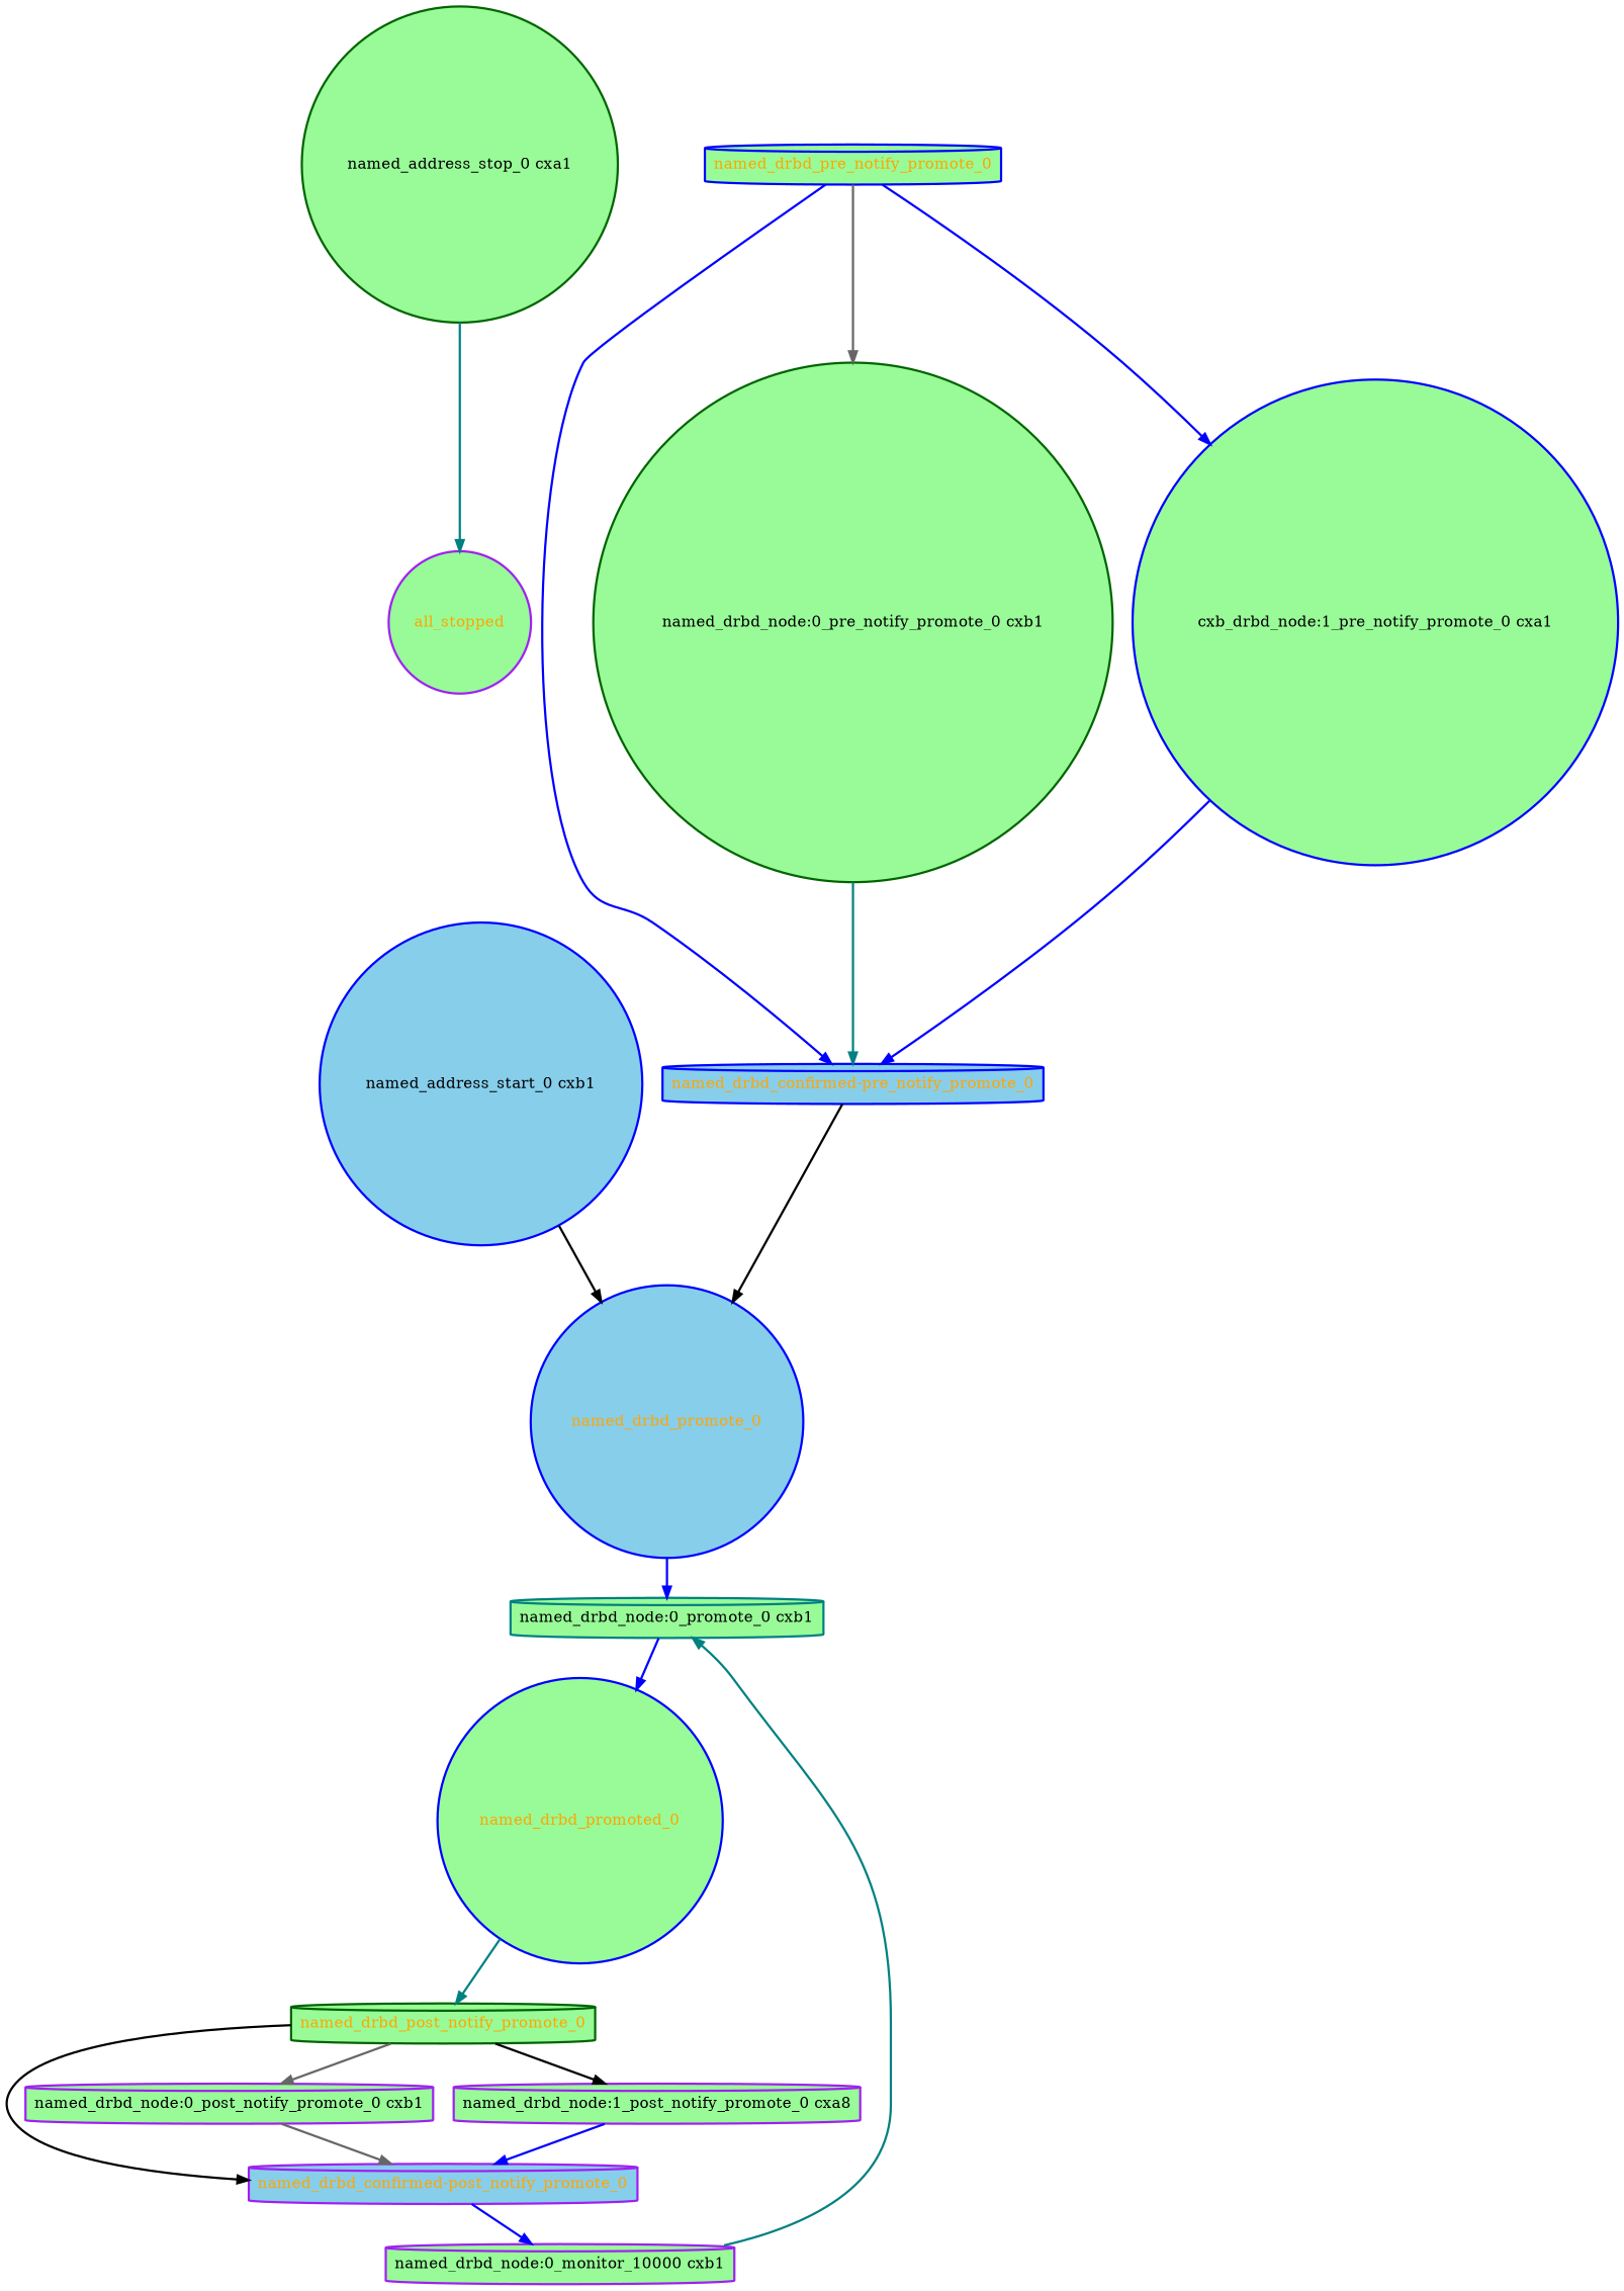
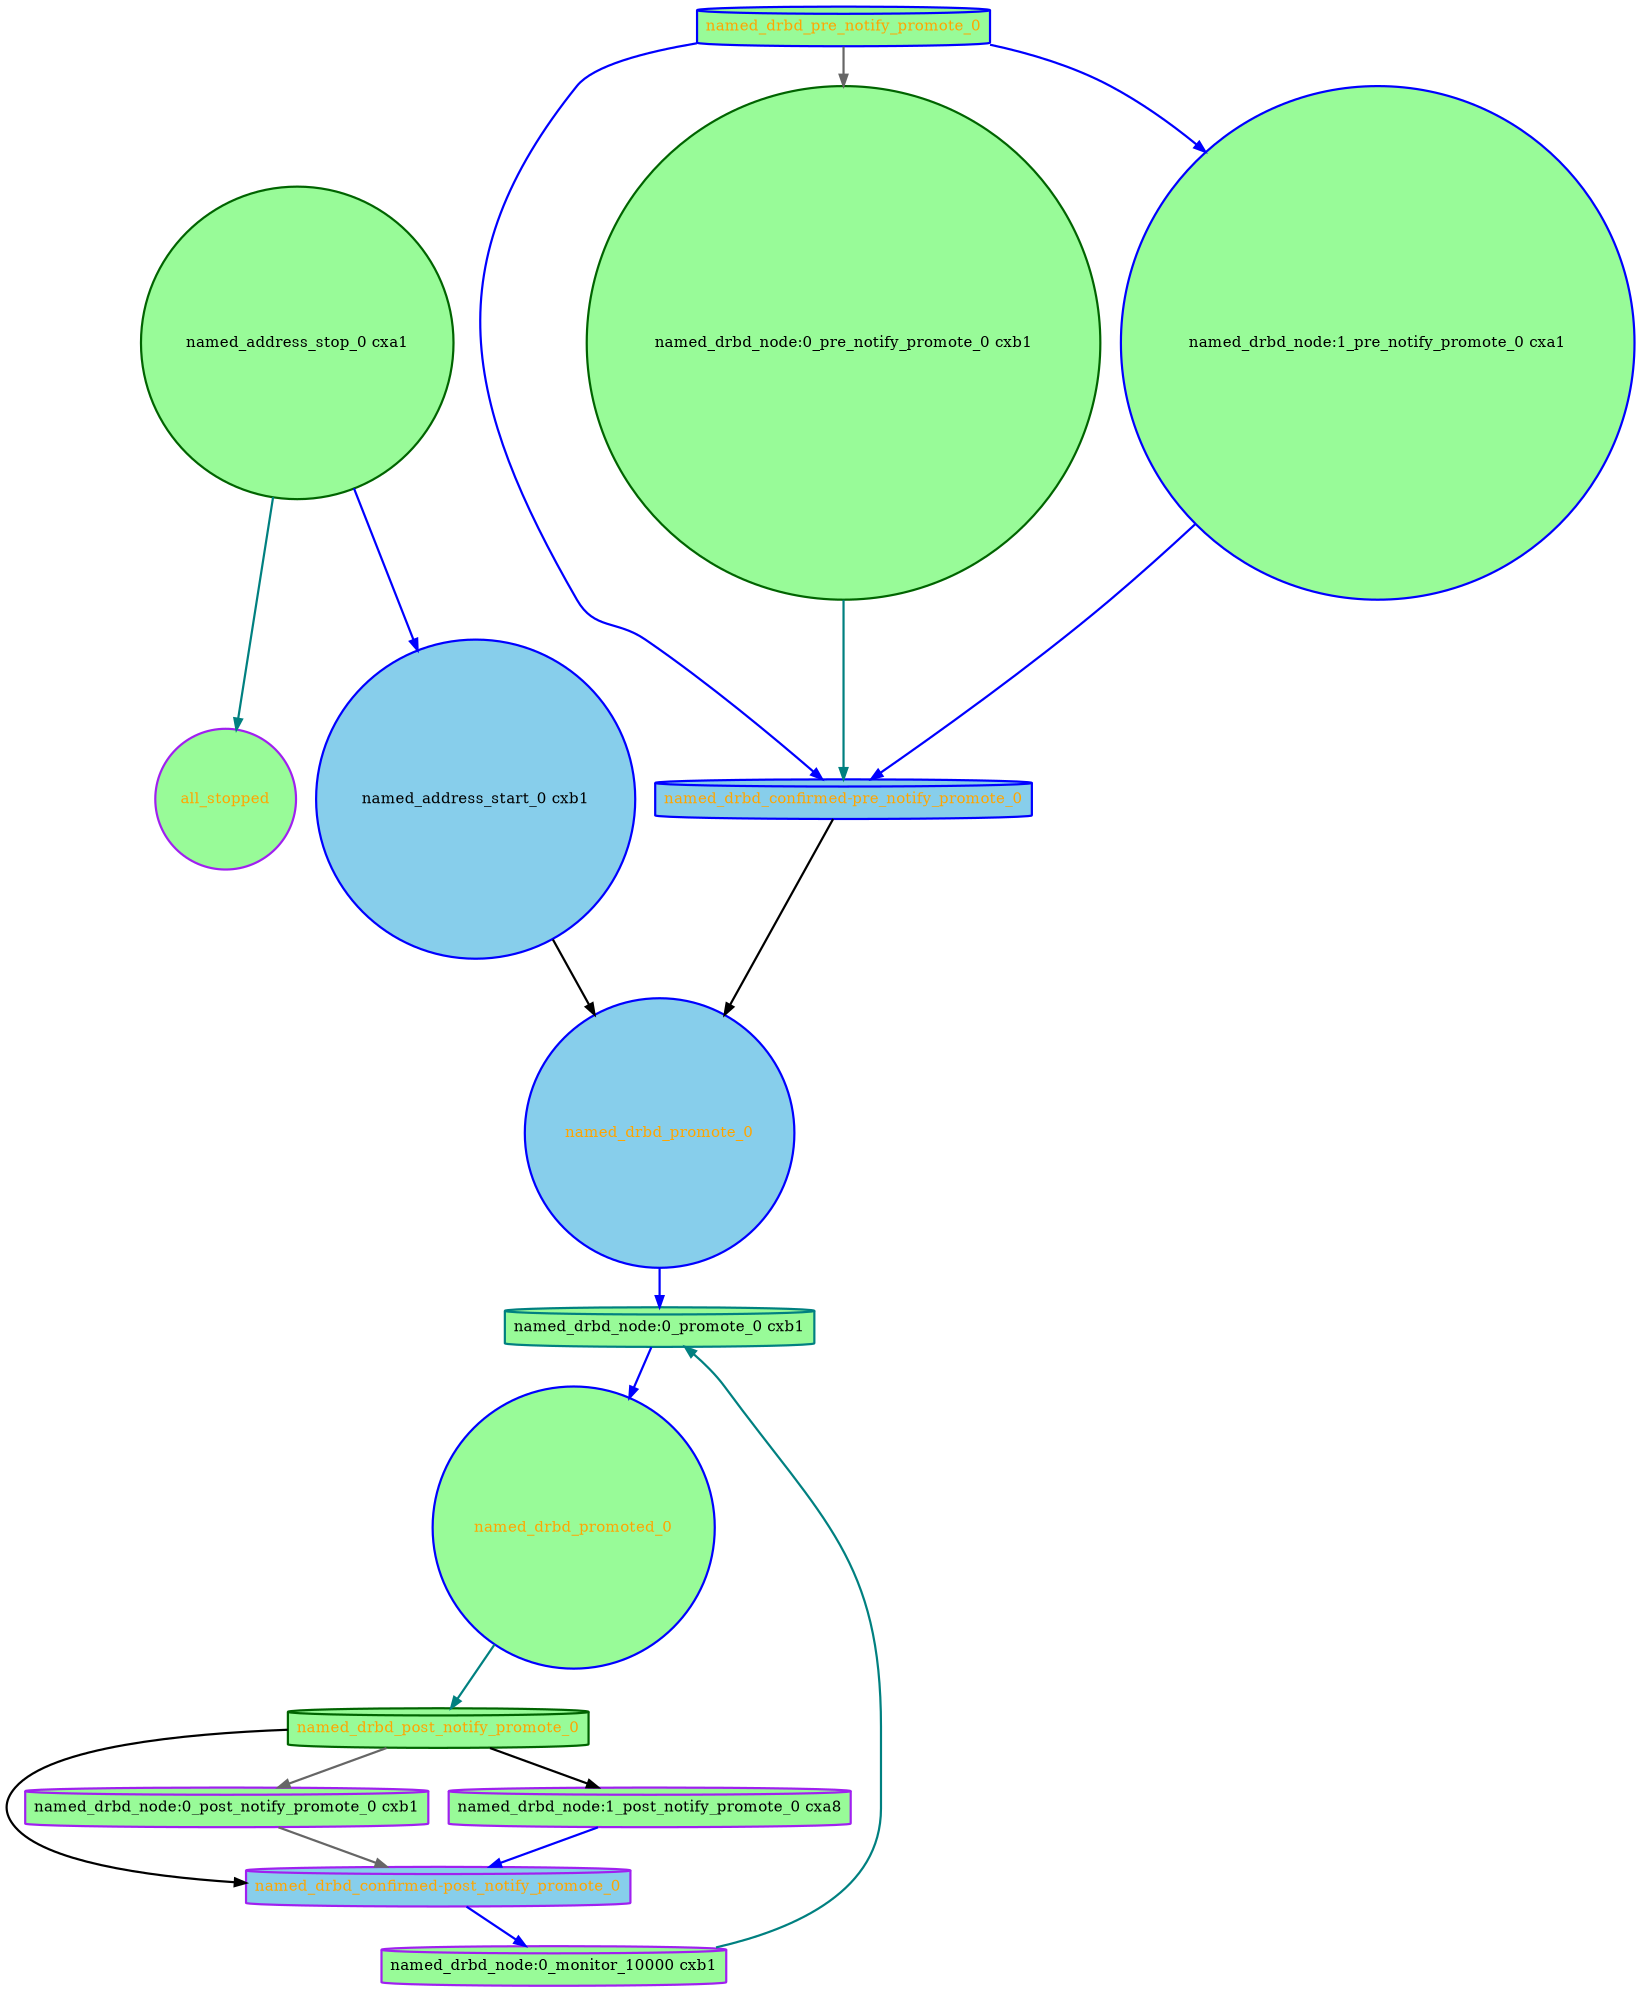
  digraph {
    node [color=blue fillcolor=palegreen fontcolor=black shape=cylinder style="bold,filled"]
    edge [color=blue style=bold]
    all_stopped [color=purple fontcolor=orange shape=circle]
    "named_address_start_0 cxb1" [fillcolor=skyblue shape=circle]
    named_drbd_promote_0 [fillcolor=skyblue fontcolor=orange shape=circle]
    "named_drbd_node:0_promote_0 cxb1" [color=teal]
    named_drbd_promoted_0 [fontcolor=orange shape=circle]
    "named_address_stop_0 cxa1" [color=darkgreen shape=circle]
    "named_drbd_confirmed-post_notify_promote_0" [color=purple fillcolor=skyblue fontcolor=orange]
    "named_drbd_node:0_monitor_10000 cxb1" [color=purple]
    "named_drbd_confirmed-pre_notify_promote_0" [fillcolor=skyblue fontcolor=orange]
    "named_drbd_node:0_post_notify_promote_0 cxb1" [color=purple]
    "named_drbd_node:0_pre_notify_promote_0 cxb1" [color=darkgreen shape=circle]
    named_drbd_post_notify_promote_0 [color=darkgreen fontcolor=orange]
    n13 [color=purple label="named_drbd_node:1_post_notify_promote_0 cxa8"]
-   "named_drbd_node:1_pre_notify_promote_0 cxa1" [shape=circle label="cxb_drbd_node:1_pre_notify_promote_0 cxa1"]
+   "named_drbd_node:1_pre_notify_promote_0 cxa1" [shape=circle]
    named_drbd_pre_notify_promote_0 [fontcolor=orange]
    "named_address_start_0 cxb1" -> named_drbd_promote_0 [color=black]
    named_drbd_promote_0 -> "named_drbd_node:0_promote_0 cxb1"
    "named_drbd_node:0_promote_0 cxb1" -> named_drbd_promoted_0
    named_drbd_promoted_0 -> named_drbd_post_notify_promote_0 [color=teal]
    "named_address_stop_0 cxa1" -> all_stopped [color=teal]
+   "named_address_stop_0 cxa1" -> "named_address_start_0 cxb1"
    "named_drbd_confirmed-post_notify_promote_0" -> "named_drbd_node:0_monitor_10000 cxb1"
    "named_drbd_node:0_monitor_10000 cxb1" -> "named_drbd_node:0_promote_0 cxb1" [color=teal]
    "named_drbd_confirmed-pre_notify_promote_0" -> named_drbd_promote_0 [color=black]
    "named_drbd_node:0_post_notify_promote_0 cxb1" -> "named_drbd_confirmed-post_notify_promote_0" [color=gray40]
    "named_drbd_node:0_pre_notify_promote_0 cxb1" -> "named_drbd_confirmed-pre_notify_promote_0" [color=teal]
    named_drbd_post_notify_promote_0 -> "named_drbd_confirmed-post_notify_promote_0" [color=black]
    named_drbd_post_notify_promote_0 -> "named_drbd_node:0_post_notify_promote_0 cxb1" [color=gray40]
    named_drbd_post_notify_promote_0 -> n13 [color=black]
    n13 -> "named_drbd_confirmed-post_notify_promote_0"
    "named_drbd_node:1_pre_notify_promote_0 cxa1" -> "named_drbd_confirmed-pre_notify_promote_0"
    named_drbd_pre_notify_promote_0 -> "named_drbd_confirmed-pre_notify_promote_0"
    named_drbd_pre_notify_promote_0 -> "named_drbd_node:0_pre_notify_promote_0 cxb1" [color=gray40]
    named_drbd_pre_notify_promote_0 -> "named_drbd_node:1_pre_notify_promote_0 cxa1"
  }
